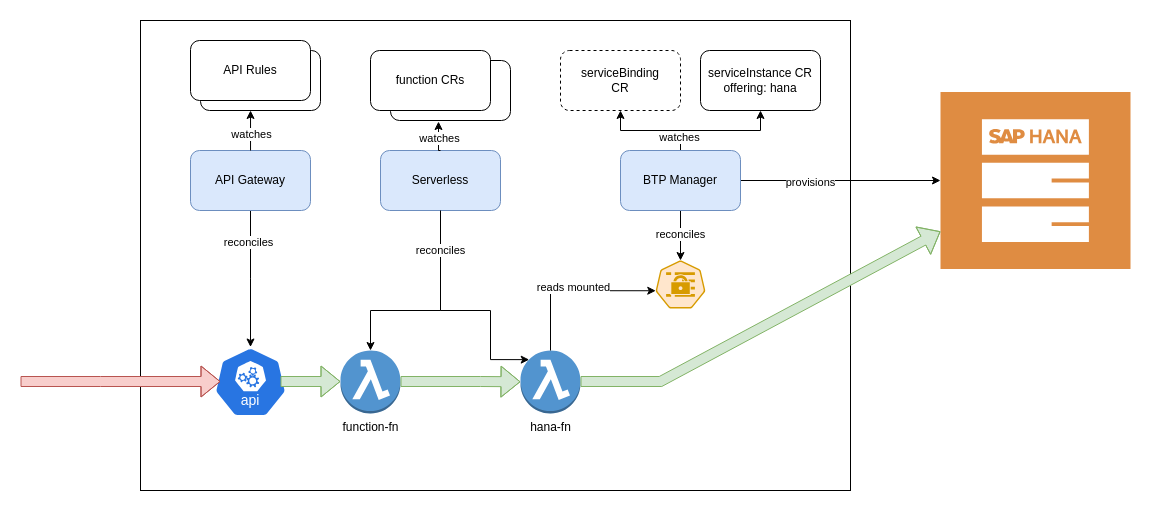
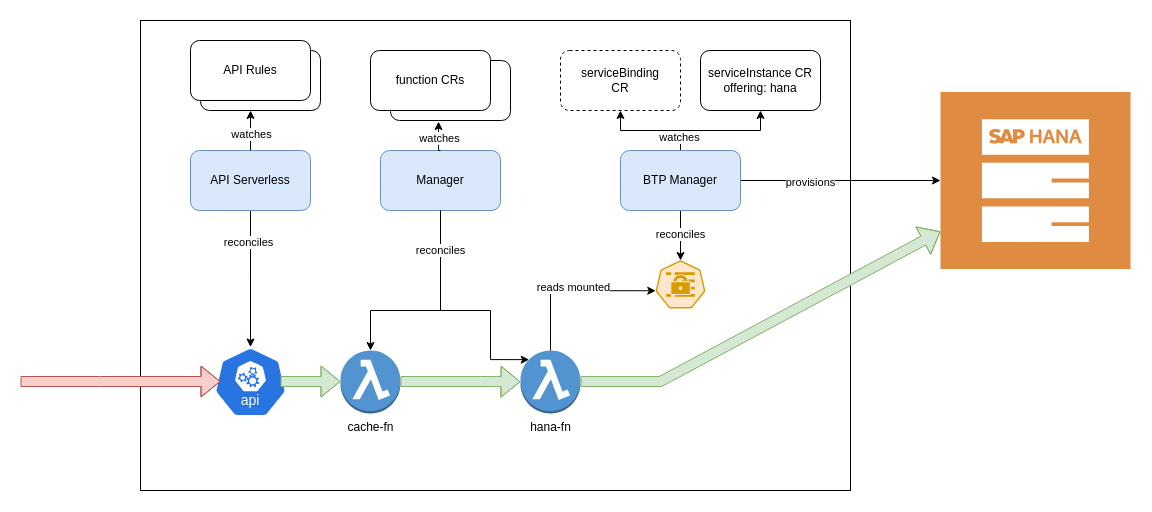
  <mxCell id="0" />
  <mxCell id="1" parent="0" />
  <mxCell id="2" value="" style="rounded=0;whiteSpace=wrap;html=1;" vertex="1" parent="1"><mxGeometry x="140" y="20" width="710" height="470" as="geometry" /></mxCell>
- <mxCell id="3" value="function-fn" style="outlineConnect=0;dashed=0;verticalLabelPosition=bottom;verticalAlign=top;align=center;html=1;shape=mxgraph.aws3.lambda_function;fillColor=#5294CF;gradientColor=none;" vertex="1" parent="1"><mxGeometry y="350" width="60" height="63" as="geometry" x="340" /></mxCell>
+ <mxCell id="3" value="cache-fn" style="outlineConnect=0;dashed=0;verticalLabelPosition=bottom;verticalAlign=top;align=center;html=1;shape=mxgraph.aws3.lambda_function;fillColor=#5294CF;gradientColor=none;" vertex="1" parent="1"><mxGeometry y="350" width="60" height="63" as="geometry" x="340" /></mxCell>
  <mxCell id="4" value="hana-fn" style="outlineConnect=0;dashed=0;verticalLabelPosition=bottom;verticalAlign=top;align=center;html=1;shape=mxgraph.aws3.lambda_function;fillColor=#5294CF;gradientColor=none;" vertex="1" parent="1"><mxGeometry x="520" y="350" width="60" height="63" as="geometry" /></mxCell>
  <mxCell id="5" value="" style="sketch=0;pointerEvents=1;shadow=0;dashed=0;html=1;strokeColor=none;fillColor=#DF8C42;labelPosition=center;verticalLabelPosition=bottom;verticalAlign=top;align=center;outlineConnect=0;shape=mxgraph.veeam2.sap_hana_db;" vertex="1" parent="1"><mxGeometry x="940" y="91.5" width="190" height="177" as="geometry" /></mxCell>
  <mxCell id="6" value="" style="aspect=fixed;sketch=0;html=1;dashed=0;whitespace=wrap;fillColor=#ffe6cc;strokeColor=#d79b00;points=[[0.005,0.63,0],[0.1,0.2,0],[0.9,0.2,0],[0.5,0,0],[0.995,0.63,0],[0.72,0.99,0],[0.5,1,0],[0.28,0.99,0]];shape=mxgraph.kubernetes.icon2;prIcon=secret" vertex="1" parent="1"><mxGeometry x="655" y="260" width="50" height="48" as="geometry" /></mxCell>
  <mxCell id="7" value="serviceInstance CR&lt;br&gt;offering: hana" style="rounded=1;whiteSpace=wrap;html=1;" vertex="1" parent="1"><mxGeometry x="700" y="50" width="120" height="60" as="geometry" /></mxCell>
  <mxCell id="8" value="serviceBinding&lt;div&gt;CR&lt;/div&gt;" style="rounded=1;whiteSpace=wrap;html=1;dashed=1;" vertex="1" parent="1"><mxGeometry x="560" y="50" width="120" height="60" as="geometry" /></mxCell>
  <mxCell id="9" value="" style="edgeStyle=orthogonalEdgeStyle;rounded=0;orthogonalLoop=1;jettySize=auto;html=1;" edge="1" parent="1" source="16" target="6"><mxGeometry relative="1" as="geometry" /></mxCell>
  <mxCell id="10" value="reconciles" style="edgeLabel;html=1;align=center;verticalAlign=middle;resizable=0;points=[];" vertex="1" connectable="0" parent="9"><mxGeometry x="-0.1" y="-1" relative="1" as="geometry"><mxPoint as="offset" /></mxGeometry></mxCell>
  <mxCell id="11" style="edgeStyle=orthogonalEdgeStyle;rounded=0;orthogonalLoop=1;jettySize=auto;html=1;" edge="1" parent="1" source="16" target="8"><mxGeometry relative="1" as="geometry" /></mxCell>
  <mxCell id="12" style="edgeStyle=orthogonalEdgeStyle;rounded=0;orthogonalLoop=1;jettySize=auto;html=1;entryX=0.5;entryY=1;entryDx=0;entryDy=0;" edge="1" parent="1" source="16" target="7"><mxGeometry relative="1" as="geometry" /></mxCell>
  <mxCell id="13" value="watches" style="edgeLabel;html=1;align=center;verticalAlign=middle;resizable=0;points=[];" vertex="1" connectable="0" parent="12"><mxGeometry x="-0.767" y="2" relative="1" as="geometry"><mxPoint as="offset" /></mxGeometry></mxCell>
  <mxCell id="14" style="edgeStyle=orthogonalEdgeStyle;rounded=0;orthogonalLoop=1;jettySize=auto;html=1;" edge="1" parent="1" source="16" target="5"><mxGeometry relative="1" as="geometry" /></mxCell>
  <mxCell id="15" value="provisions" style="edgeLabel;html=1;align=center;verticalAlign=middle;resizable=0;points=[];" vertex="1" connectable="0" parent="14"><mxGeometry x="-0.31" y="-1" relative="1" as="geometry"><mxPoint as="offset" /></mxGeometry></mxCell>
  <mxCell id="16" value="BTP Manager" style="rounded=1;whiteSpace=wrap;html=1;fillColor=#dae8fc;strokeColor=#6c8ebf;" vertex="1" parent="1"><mxGeometry x="620" y="150" width="120" height="60" as="geometry" /></mxCell>
  <mxCell id="17" style="edgeStyle=orthogonalEdgeStyle;rounded=0;orthogonalLoop=1;jettySize=auto;html=1;" edge="1" parent="1" source="18" target="3"><mxGeometry relative="1" as="geometry"><Array as="points"><mxPoint x="440" y="310" /><mxPoint x="370" y="310" /></Array></mxGeometry></mxCell>
- <mxCell id="18" value="Serverless" style="rounded=1;whiteSpace=wrap;html=1;fillColor=#dae8fc;strokeColor=#6c8ebf;" vertex="1" parent="1"><mxGeometry x="380" y="150" width="120" height="60" as="geometry" /></mxCell>
+ <mxCell id="18" value="Manager" style="rounded=1;whiteSpace=wrap;html=1;fillColor=#dae8fc;strokeColor=#6c8ebf;" vertex="1" parent="1"><mxGeometry x="380" y="150" width="120" height="60" as="geometry" /></mxCell>
  <mxCell id="19" value="" style="rounded=1;whiteSpace=wrap;html=1;" vertex="1" parent="1"><mxGeometry x="390" y="60" width="120" height="60" as="geometry" /></mxCell>
  <mxCell id="20" value="&lt;div&gt;function CRs&lt;/div&gt;" style="rounded=1;whiteSpace=wrap;html=1;" vertex="1" parent="1"><mxGeometry x="370" y="50" width="120" height="60" as="geometry" /></mxCell>
  <mxCell id="21" style="edgeStyle=orthogonalEdgeStyle;rounded=0;orthogonalLoop=1;jettySize=auto;html=1;exitX=0.5;exitY=0;exitDx=0;exitDy=0;entryX=0.4;entryY=1.017;entryDx=0;entryDy=0;entryPerimeter=0;" edge="1" parent="1" source="18" target="19"><mxGeometry relative="1" as="geometry" /></mxCell>
  <mxCell id="22" value="watches" style="edgeLabel;html=1;align=center;verticalAlign=middle;resizable=0;points=[];" vertex="1" connectable="0" parent="21"><mxGeometry x="-0.032" relative="1" as="geometry"><mxPoint as="offset" /></mxGeometry></mxCell>
  <mxCell id="23" style="edgeStyle=orthogonalEdgeStyle;rounded=0;orthogonalLoop=1;jettySize=auto;html=1;entryX=0.005;entryY=0.63;entryDx=0;entryDy=0;entryPerimeter=0;" edge="1" parent="1" source="4" target="6"><mxGeometry relative="1" as="geometry"><Array as="points"><mxPoint x="550" y="290" /></Array></mxGeometry></mxCell>
  <mxCell id="24" value="reads mounted" style="edgeLabel;html=1;align=center;verticalAlign=middle;resizable=0;points=[];" vertex="1" connectable="0" parent="23"><mxGeometry x="-0.007" y="4" relative="1" as="geometry"><mxPoint as="offset" /></mxGeometry></mxCell>
  <mxCell id="25" style="edgeStyle=orthogonalEdgeStyle;rounded=0;orthogonalLoop=1;jettySize=auto;html=1;entryX=0.145;entryY=0.145;entryDx=0;entryDy=0;entryPerimeter=0;" edge="1" parent="1" source="18" target="4"><mxGeometry relative="1" as="geometry"><Array as="points"><mxPoint x="440" y="310" /><mxPoint x="490" y="310" /><mxPoint x="490" y="359" /></Array></mxGeometry></mxCell>
  <mxCell id="26" value="reconciles" style="edgeLabel;html=1;align=center;verticalAlign=middle;resizable=0;points=[];" vertex="1" connectable="0" parent="25"><mxGeometry x="-0.675" y="-1" relative="1" as="geometry"><mxPoint as="offset" /></mxGeometry></mxCell>
  <mxCell id="27" value="" style="aspect=fixed;sketch=0;html=1;dashed=0;whitespace=wrap;fillColor=#2875E2;strokeColor=#ffffff;points=[[0.005,0.63,0],[0.1,0.2,0],[0.9,0.2,0],[0.5,0,0],[0.995,0.63,0],[0.72,0.99,0],[0.5,1,0],[0.28,0.99,0]];shape=mxgraph.kubernetes.icon2;kubernetesLabel=1;prIcon=api" vertex="1" parent="1"><mxGeometry x="213.54" y="346.5" width="72.92" height="70" as="geometry" /></mxCell>
  <mxCell id="28" style="edgeStyle=orthogonalEdgeStyle;rounded=0;orthogonalLoop=1;jettySize=auto;html=1;" edge="1" parent="1" source="30" target="27"><mxGeometry relative="1" as="geometry" /></mxCell>
  <mxCell id="29" value="reconciles" style="edgeLabel;html=1;align=center;verticalAlign=middle;resizable=0;points=[];" vertex="1" connectable="0" parent="28"><mxGeometry x="-0.544" y="-3" relative="1" as="geometry"><mxPoint as="offset" /></mxGeometry></mxCell>
- <mxCell id="30" value="API Gateway" style="rounded=1;whiteSpace=wrap;html=1;fillColor=#dae8fc;strokeColor=#6c8ebf;" vertex="1" parent="1"><mxGeometry x="190" y="150" width="120" height="60" as="geometry" /></mxCell>
+ <mxCell id="30" value="API Serverless" style="rounded=1;whiteSpace=wrap;html=1;fillColor=#dae8fc;strokeColor=#6c8ebf;" vertex="1" parent="1"><mxGeometry x="190" y="150" width="120" height="60" as="geometry" /></mxCell>
  <mxCell id="31" value="" style="shape=flexArrow;endArrow=classic;html=1;rounded=0;fillColor=#f8cecc;strokeColor=#b85450;" edge="1" parent="1"><mxGeometry width="50" height="50" relative="1" as="geometry"><mxPoint x="20" y="381" as="sourcePoint" /><mxPoint x="220" y="381" as="targetPoint" /><Array as="points"><mxPoint x="100" y="381" /></Array></mxGeometry></mxCell>
  <mxCell id="32" value="&lt;div&gt;API Rules&lt;/div&gt;" style="rounded=1;whiteSpace=wrap;html=1;" vertex="1" parent="1"><mxGeometry x="200" y="50" width="120" height="60" as="geometry" /></mxCell>
  <mxCell id="33" value="&lt;div&gt;API Rules&lt;/div&gt;" style="rounded=1;whiteSpace=wrap;html=1;" vertex="1" parent="1"><mxGeometry x="190" y="40" width="120" height="60" as="geometry" /></mxCell>
  <mxCell id="34" value="" style="shape=flexArrow;endArrow=classic;html=1;rounded=0;fillColor=#d5e8d4;strokeColor=#82b366;" edge="1" parent="1"><mxGeometry width="50" height="50" relative="1" as="geometry"><mxPoint x="280" y="381" as="sourcePoint" /><mxPoint y="381" as="targetPoint" x="340" /><Array as="points"><mxPoint x="360" y="381" /></Array></mxGeometry></mxCell>
  <mxCell id="35" style="edgeStyle=orthogonalEdgeStyle;rounded=0;orthogonalLoop=1;jettySize=auto;html=1;entryX=0.417;entryY=1;entryDx=0;entryDy=0;entryPerimeter=0;" edge="1" parent="1" source="30" target="32"><mxGeometry relative="1" as="geometry" /></mxCell>
  <mxCell id="36" value="watches" style="edgeLabel;html=1;align=center;verticalAlign=middle;resizable=0;points=[];" vertex="1" connectable="0" parent="35"><mxGeometry x="-0.15" relative="1" as="geometry"><mxPoint as="offset" /></mxGeometry></mxCell>
  <mxCell id="37" value="" style="shape=flexArrow;endArrow=classic;html=1;rounded=0;fillColor=#d5e8d4;strokeColor=#82b366;" edge="1" parent="1" target="4"><mxGeometry width="50" height="50" relative="1" as="geometry"><mxPoint x="400" y="381" as="sourcePoint" /><mxPoint x="460" y="381" as="targetPoint" /><Array as="points"><mxPoint x="480" y="381" /></Array></mxGeometry></mxCell>
  <mxCell id="38" value="" style="shape=flexArrow;endArrow=classic;html=1;rounded=0;fillColor=#d5e8d4;strokeColor=#82b366;" edge="1" parent="1" target="5"><mxGeometry width="50" height="50" relative="1" as="geometry"><mxPoint x="580" y="381" as="sourcePoint" /><mxPoint x="640" y="381" as="targetPoint" /><Array as="points"><mxPoint x="660" y="381" /></Array></mxGeometry></mxCell>
